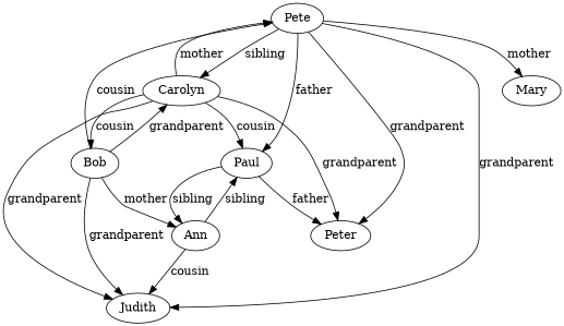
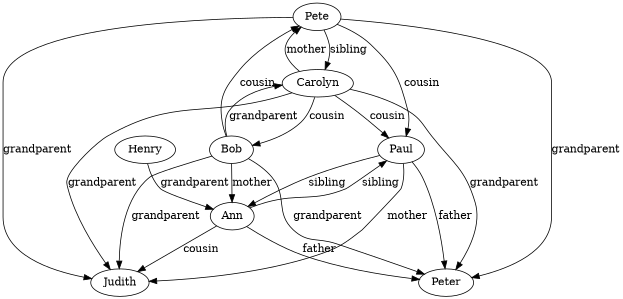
  digraph {
    n1 [label=Pete]
    n2 [label=Paul]
-   n3 [label=Mary]
    n4 [label=Carolyn]
    n5 [label=Judith]
    n6 [label=Peter]
    n7 [label=Ann]
    n8 [label=Bob]
-   n1 -> n2 [label=father]
-   n1 -> n3 [label=mother]
+   n9 [label=Henry]
+   n1 -> n2 [label=cousin]
    n1 -> n4 [label=sibling]
    n1 -> n5 [label=grandparent]
    n1 -> n6 [label=grandparent]
+   n2 -> n5 [label=mother]
    n2 -> n6 [label=father]
    n2 -> n7 [label=sibling]
    n4 -> n1 [label=mother]
    n4 -> n2 [label=cousin]
    n4 -> n5 [label=grandparent]
    n4 -> n6 [label=grandparent]
    n4 -> n8 [label=cousin]
    n7 -> n2 [label=sibling]
    n7 -> n5 [label=cousin]
+   n7 -> n6 [label=father]
    n8 -> n1 [label=cousin]
    n8 -> n4 [label=grandparent]
    n8 -> n5 [label=grandparent]
+   n8 -> n6 [label=grandparent]
    n8 -> n7 [label=mother]
+   n9 -> n7 [label=grandparent]
  }
